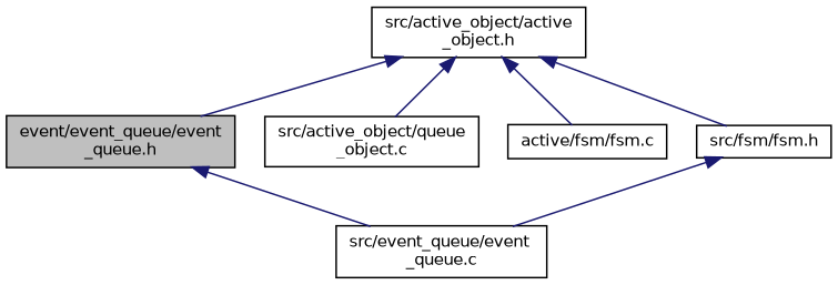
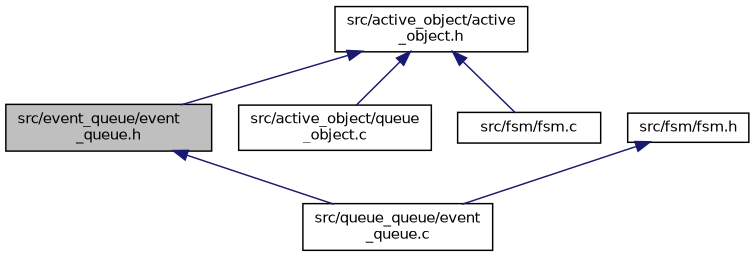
  digraph {
    node [color=black fillcolor=white fontname=Helvetica fontsize=10 shape=record style=filled]
    edge [color=midnightblue dir=back fontname=Helvetica fontsize=10 labelfontname=Helvetica labelfontsize=10 style=solid]
-   n1 [fillcolor=grey75 fontcolor=black height=0.2 label="event/event_queue/event\l_queue.h" width=0.4]
-   n2 [height=0.2 label="src/event_queue/event\l_queue.c" width=0.4]
+   n1 [fillcolor=grey75 fontcolor=black height=0.2 label="src/event_queue/event\l_queue.h" width=0.4]
+   n2 [height=0.2 label="src/queue_queue/event\l_queue.c" width=0.4]
    n3 [height=0.2 label="src/active_object/active\l_object.h" width=0.4]
    n4 [height=0.2 label="src/active_object/queue\l_object.c" width=0.4]
-   n5 [height=0.2 label="active/fsm/fsm.c" width=0.4]
+   n5 [height=0.2 label="src/fsm/fsm.c" width=0.4]
    n6 [height=0.2 label="src/fsm/fsm.h" width=0.4]
    n1 -> n2
    n3 -> n1
    n3 -> n4
    n3 -> n5
-   n3 -> n6
    n6 -> n2
  }
